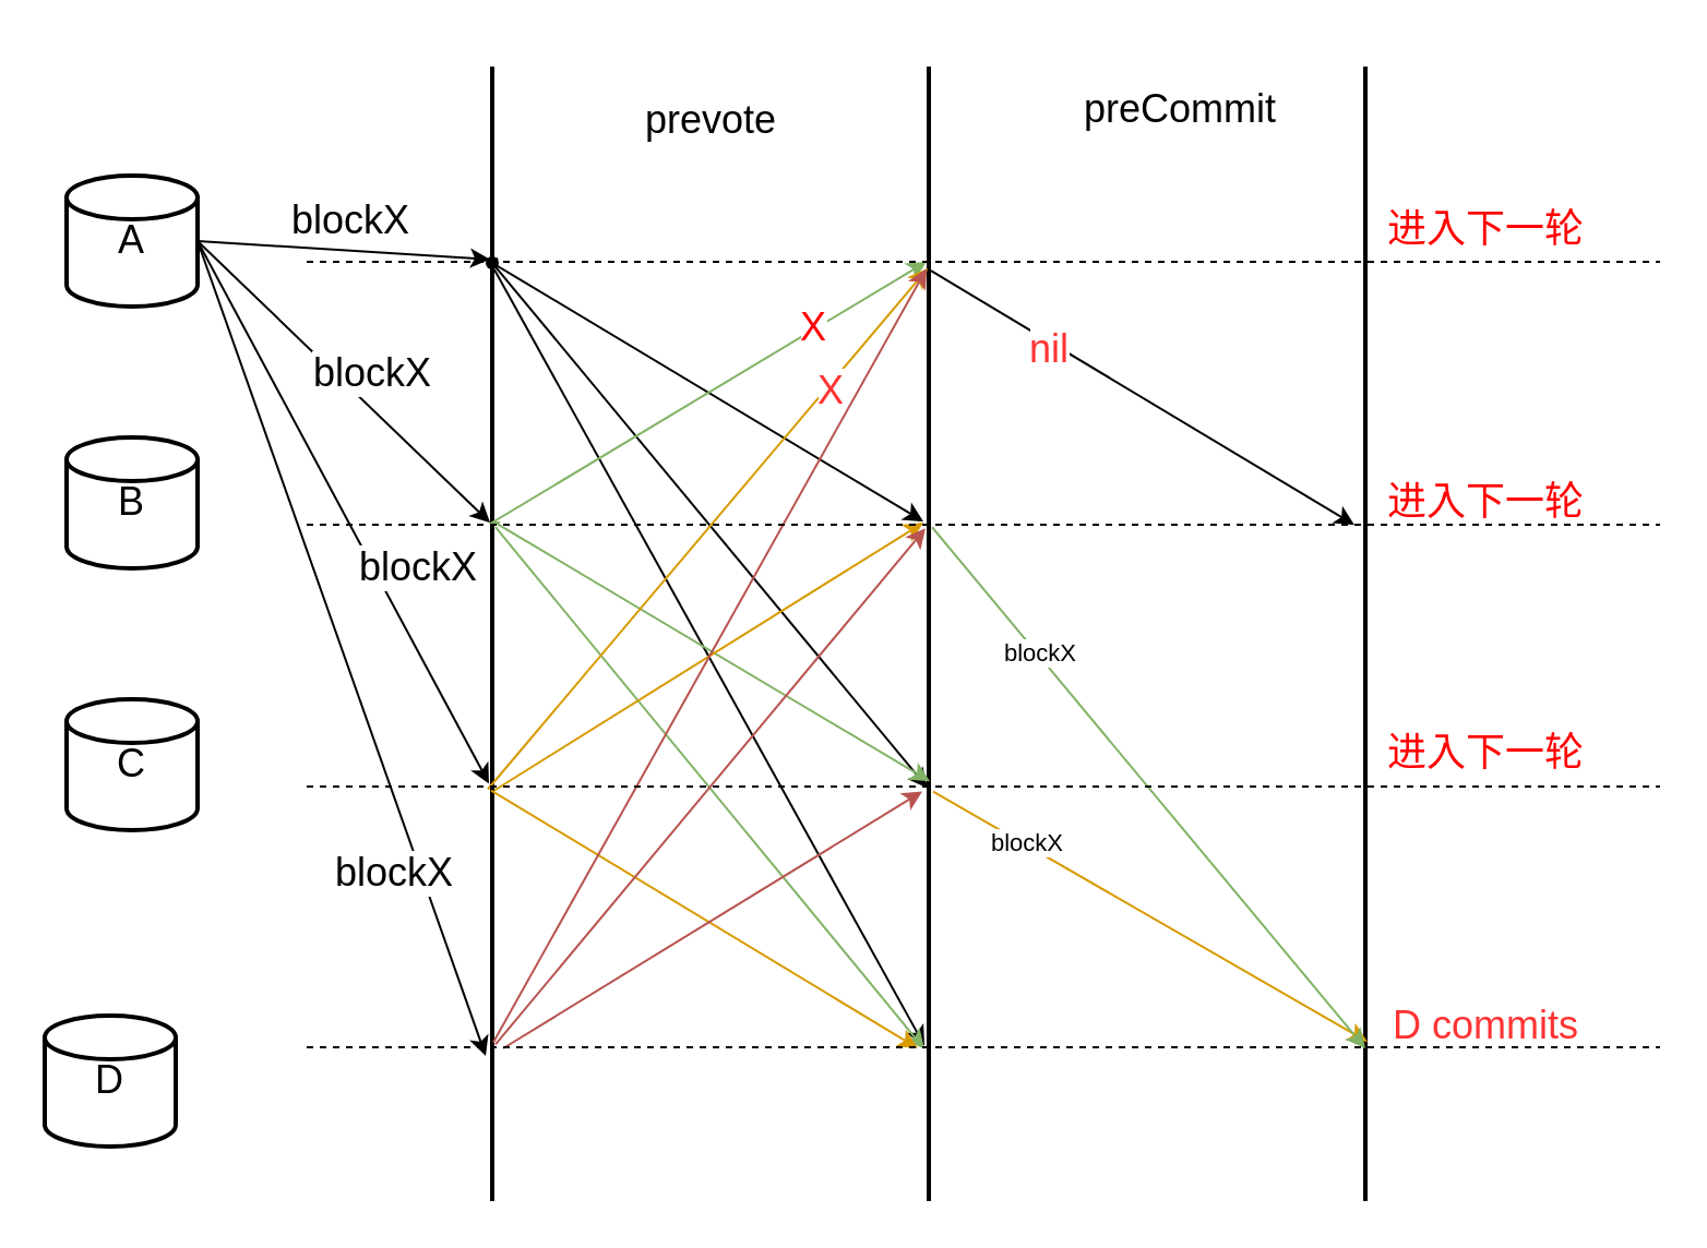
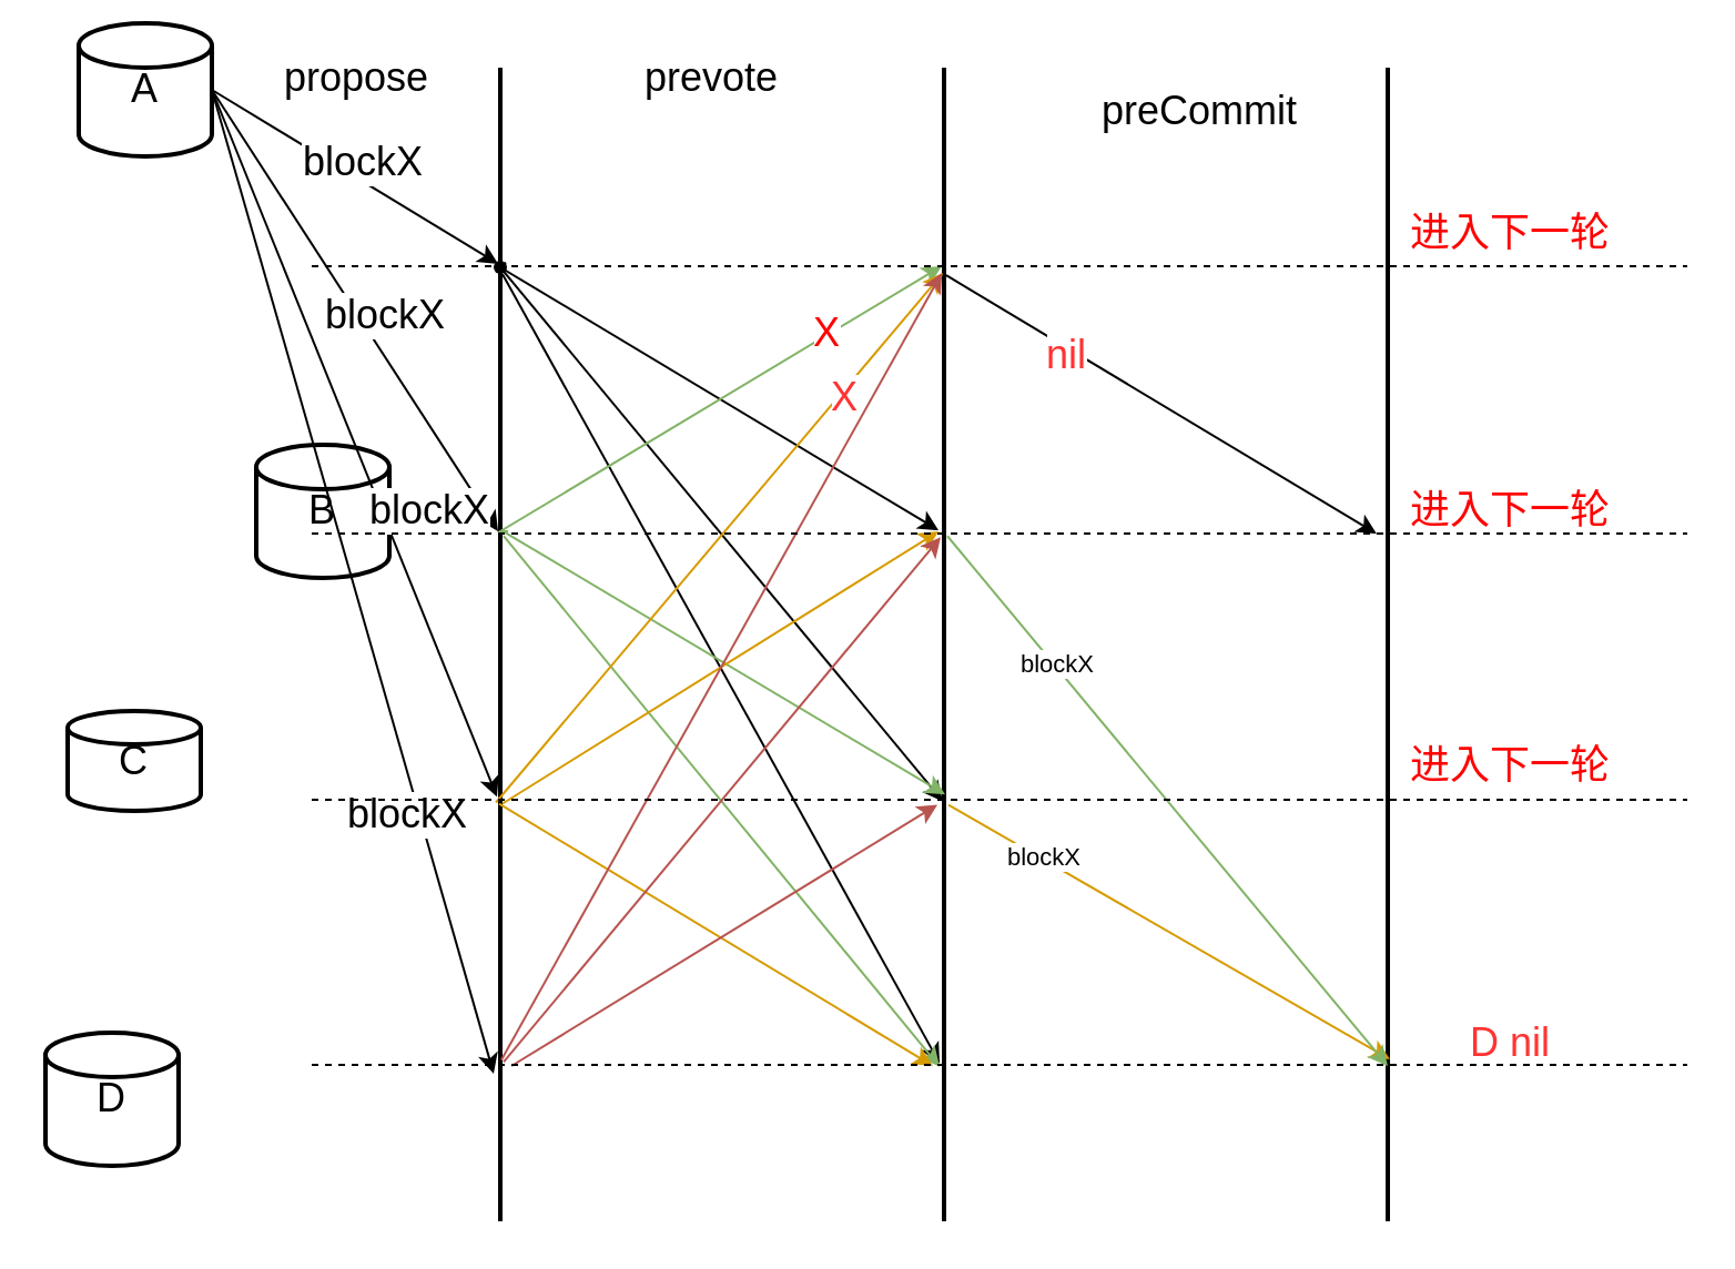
  <mxCell id="0" />
  <mxCell id="1" parent="0" />
- <mxCell id="2" value="&lt;font style=&quot;font-size: 18px&quot;&gt;A&lt;/font&gt;" style="strokeWidth=2;html=1;shape=mxgraph.flowchart.database;whiteSpace=wrap;" parent="1" vertex="1"><mxGeometry x="30" y="80" width="60" height="60" as="geometry" /></mxCell>
- <mxCell id="3" value="&lt;font style=&quot;font-size: 18px&quot;&gt;B&lt;/font&gt;" style="strokeWidth=2;html=1;shape=mxgraph.flowchart.database;whiteSpace=wrap;" parent="1" vertex="1"><mxGeometry x="30" y="200" width="60" height="60" as="geometry" /></mxCell>
- <mxCell id="4" value="&lt;font style=&quot;font-size: 18px&quot;&gt;C&lt;/font&gt;" style="strokeWidth=2;html=1;shape=mxgraph.flowchart.database;whiteSpace=wrap;" parent="1" vertex="1"><mxGeometry x="30" y="320" width="60" height="60" as="geometry" /></mxCell>
+ <mxCell id="2" value="&lt;font style=&quot;font-size: 18px&quot;&gt;A&lt;/font&gt;" style="strokeWidth=2;html=1;shape=mxgraph.flowchart.database;whiteSpace=wrap;" parent="1" vertex="1"><mxGeometry x="35" y="10" width="60" height="60" as="geometry" /></mxCell>
+ <mxCell id="3" value="&lt;font style=&quot;font-size: 18px&quot;&gt;B&lt;/font&gt;" style="strokeWidth=2;html=1;shape=mxgraph.flowchart.database;whiteSpace=wrap;" parent="1" vertex="1"><mxGeometry x="115" y="200" width="60" height="60" as="geometry" /></mxCell>
+ <mxCell id="4" value="&lt;font style=&quot;font-size: 18px&quot;&gt;C&lt;/font&gt;" style="strokeWidth=2;html=1;shape=mxgraph.flowchart.database;whiteSpace=wrap;" parent="1" vertex="1"><mxGeometry x="30" y="320" width="60" height="45" as="geometry" /></mxCell>
  <mxCell id="5" value="&lt;font style=&quot;font-size: 18px&quot;&gt;D&lt;/font&gt;" style="strokeWidth=2;html=1;shape=mxgraph.flowchart.database;whiteSpace=wrap;" parent="1" vertex="1"><mxGeometry x="20" y="465" width="60" height="60" as="geometry" /></mxCell>
+ <mxCell id="6" value="propose" style="text;html=1;align=center;verticalAlign=middle;resizable=0;points=[];autosize=1;strokeColor=none;fillColor=none;fontSize=18;fontColor=#000000;" parent="1" vertex="1"><mxGeometry x="120" y="20" width="80" height="30" as="geometry" /></mxCell>
  <mxCell id="7" value="" style="endArrow=classic;html=1;rounded=0;fontSize=18;fontColor=#000000;exitX=1;exitY=0.5;exitDx=0;exitDy=0;exitPerimeter=0;entryX=0.17;entryY=0.6;entryDx=0;entryDy=0;entryPerimeter=0;" parent="1" source="2" target="13" edge="1"><mxGeometry width="50" height="50" relative="1" as="geometry"><mxPoint x="310" y="370" as="sourcePoint" /><mxPoint x="232" y="120.48" as="targetPoint" /></mxGeometry></mxCell>
  <mxCell id="8" value="blockX" style="edgeLabel;html=1;align=center;verticalAlign=middle;resizable=0;points=[];fontSize=18;fontColor=#000000;" parent="7" vertex="1" connectable="0"><mxGeometry x="0.21" y="1" relative="1" as="geometry"><mxPoint x="-11" y="-14" as="offset" /></mxGeometry></mxCell>
  <mxCell id="9" value="" style="endArrow=classic;html=1;rounded=0;fontSize=18;fontColor=#000000;entryX=0.402;entryY=0.6;entryDx=0;entryDy=0;entryPerimeter=0;exitX=1;exitY=0.5;exitDx=0;exitDy=0;exitPerimeter=0;" parent="1" source="2" target="13" edge="1"><mxGeometry width="50" height="50" relative="1" as="geometry"><mxPoint x="110" y="230" as="sourcePoint" /><mxPoint x="160" y="180" as="targetPoint" /></mxGeometry></mxCell>
  <mxCell id="10" value="blockX" style="edgeLabel;html=1;align=center;verticalAlign=middle;resizable=0;points=[];fontSize=18;fontColor=#000000;" parent="9" vertex="1" connectable="0"><mxGeometry x="0.152" y="3" relative="1" as="geometry"><mxPoint y="-12" as="offset" /></mxGeometry></mxCell>
  <mxCell id="11" value="" style="endArrow=classic;html=1;rounded=0;fontSize=18;fontColor=#000000;exitX=1;exitY=0.5;exitDx=0;exitDy=0;exitPerimeter=0;entryX=0.632;entryY=0.65;entryDx=0;entryDy=0;entryPerimeter=0;" parent="1" source="2" target="13" edge="1"><mxGeometry width="50" height="50" relative="1" as="geometry"><mxPoint x="120" y="240" as="sourcePoint" /><mxPoint x="170" y="190" as="targetPoint" /></mxGeometry></mxCell>
  <mxCell id="12" value="blockX" style="edgeLabel;html=1;align=center;verticalAlign=middle;resizable=0;points=[];fontSize=18;fontColor=#000000;" parent="11" vertex="1" connectable="0"><mxGeometry x="0.152" relative="1" as="geometry"><mxPoint x="23" y="6" as="offset" /></mxGeometry></mxCell>
  <mxCell id="13" value="" style="line;strokeWidth=2;direction=south;html=1;fontSize=18;fontColor=#000000;" parent="1" vertex="1"><mxGeometry x="220" y="30" width="10" height="520" as="geometry" /></mxCell>
  <mxCell id="14" value="" style="endArrow=classic;html=1;rounded=0;fontSize=18;fontColor=#000000;exitX=1;exitY=0.5;exitDx=0;exitDy=0;exitPerimeter=0;entryX=0.872;entryY=0.8;entryDx=0;entryDy=0;entryPerimeter=0;" parent="1" source="2" target="13" edge="1"><mxGeometry width="50" height="50" relative="1" as="geometry"><mxPoint x="100" y="120" as="sourcePoint" /><mxPoint x="243.5" y="368.64" as="targetPoint" /></mxGeometry></mxCell>
  <mxCell id="15" value="blockX" style="edgeLabel;html=1;align=center;verticalAlign=middle;resizable=0;points=[];fontSize=18;fontColor=#000000;" parent="14" vertex="1" connectable="0"><mxGeometry x="0.06" relative="1" as="geometry"><mxPoint x="20" y="92" as="offset" /></mxGeometry></mxCell>
  <mxCell id="16" value="" style="line;strokeWidth=2;direction=south;html=1;fontSize=18;fontColor=#000000;" parent="1" vertex="1"><mxGeometry x="420" y="30" width="10" height="520" as="geometry" /></mxCell>
  <mxCell id="17" value="" style="endArrow=classic;html=1;rounded=0;fontSize=18;fontColor=#000000;exitDx=0;exitDy=0;exitPerimeter=0;entryX=0.401;entryY=0.75;entryDx=0;entryDy=0;entryPerimeter=0;startArrow=none;" parent="1" source="18" target="16" edge="1"><mxGeometry width="50" height="50" relative="1" as="geometry"><mxPoint x="300" y="160" as="sourcePoint" /><mxPoint x="350" y="110" as="targetPoint" /></mxGeometry></mxCell>
  <mxCell id="18" value="" style="shape=waypoint;sketch=0;fillStyle=solid;size=6;pointerEvents=1;points=[];fillColor=none;resizable=0;rotatable=0;perimeter=centerPerimeter;snapToPoint=1;fontSize=18;fontColor=#000000;" parent="1" vertex="1"><mxGeometry x="205" y="100" width="40" height="40" as="geometry" /></mxCell>
  <mxCell id="19" value="" style="endArrow=none;html=1;rounded=0;fontSize=18;fontColor=#000000;exitX=0.169;exitY=0.25;exitDx=0;exitDy=0;exitPerimeter=0;entryDx=0;entryDy=0;entryPerimeter=0;" parent="1" source="13" target="18" edge="1"><mxGeometry width="50" height="50" relative="1" as="geometry"><mxPoint x="227.5" y="117.88" as="sourcePoint" /><mxPoint x="422.5" y="238.52" as="targetPoint" /></mxGeometry></mxCell>
  <mxCell id="20" value="" style="endArrow=classic;html=1;rounded=0;fontSize=18;fontColor=#000000;exitDx=0;exitDy=0;exitPerimeter=0;entryX=0.636;entryY=0.55;entryDx=0;entryDy=0;entryPerimeter=0;startArrow=none;exitX=0.588;exitY=0.563;" parent="1" source="18" target="16" edge="1"><mxGeometry width="50" height="50" relative="1" as="geometry"><mxPoint x="245" y="140" as="sourcePoint" /><mxPoint x="442.5" y="258.52" as="targetPoint" /></mxGeometry></mxCell>
  <mxCell id="21" value="" style="endArrow=classic;html=1;rounded=0;fontSize=18;fontColor=#000000;entryX=0.863;entryY=0.7;entryDx=0;entryDy=0;entryPerimeter=0;startArrow=none;exitX=0.179;exitY=0.4;exitDx=0;exitDy=0;exitPerimeter=0;" parent="1" source="13" target="16" edge="1"><mxGeometry width="50" height="50" relative="1" as="geometry"><mxPoint x="240" y="200" as="sourcePoint" /><mxPoint x="462.5" y="348.52" as="targetPoint" /></mxGeometry></mxCell>
  <mxCell id="22" value="" style="endArrow=classic;html=1;rounded=0;fontSize=18;fontColor=#000000;fillColor=#d5e8d4;strokeColor=#82b366;exitX=0.402;exitY=0.15;exitDx=0;exitDy=0;exitPerimeter=0;entryX=0.172;entryY=0.6;entryDx=0;entryDy=0;entryPerimeter=0;" parent="1" source="13" target="16" edge="1"><mxGeometry width="50" height="50" relative="1" as="geometry"><mxPoint x="230" y="370" as="sourcePoint" /><mxPoint x="280" y="320" as="targetPoint" /><Array as="points"><mxPoint x="225" y="239" /></Array></mxGeometry></mxCell>
  <mxCell id="23" value="&lt;font color=&quot;#ff0000&quot;&gt;X&lt;/font&gt;" style="edgeLabel;html=1;align=center;verticalAlign=middle;resizable=0;points=[];fontSize=18;fontColor=#000000;" parent="22" vertex="1" connectable="0"><mxGeometry x="0.481" y="1" relative="1" as="geometry"><mxPoint as="offset" /></mxGeometry></mxCell>
  <mxCell id="24" value="" style="endArrow=classic;html=1;rounded=0;fontSize=18;fontColor=#000000;fillColor=#d5e8d4;strokeColor=#82b366;entryX=0.63;entryY=0.45;entryDx=0;entryDy=0;entryPerimeter=0;exitX=0.401;exitY=0.45;exitDx=0;exitDy=0;exitPerimeter=0;" parent="1" source="13" target="16" edge="1"><mxGeometry width="50" height="50" relative="1" as="geometry"><mxPoint x="230" y="240" as="sourcePoint" /><mxPoint x="420" y="360" as="targetPoint" /><Array as="points" /></mxGeometry></mxCell>
  <mxCell id="25" value="" style="endArrow=classic;html=1;rounded=0;fontSize=18;fontColor=#000000;fillColor=#d5e8d4;strokeColor=#82b366;entryX=0.866;entryY=0.7;entryDx=0;entryDy=0;entryPerimeter=0;exitX=0.406;exitY=0.35;exitDx=0;exitDy=0;exitPerimeter=0;" parent="1" source="13" target="16" edge="1"><mxGeometry width="50" height="50" relative="1" as="geometry"><mxPoint x="230" y="240" as="sourcePoint" /><mxPoint x="435.5" y="367.6" as="targetPoint" /><Array as="points" /></mxGeometry></mxCell>
  <mxCell id="26" value="" style="endArrow=classic;html=1;rounded=0;fontSize=18;fontColor=#000000;fillColor=#ffe6cc;strokeColor=#d79b00;exitX=0.637;exitY=0.7;exitDx=0;exitDy=0;exitPerimeter=0;entryX=0.178;entryY=0.55;entryDx=0;entryDy=0;entryPerimeter=0;" parent="1" source="13" target="16" edge="1"><mxGeometry width="50" height="50" relative="1" as="geometry"><mxPoint x="230" y="360" as="sourcePoint" /><mxPoint x="320" y="390" as="targetPoint" /></mxGeometry></mxCell>
  <mxCell id="27" value="X" style="edgeLabel;html=1;align=center;verticalAlign=middle;resizable=0;points=[];fontSize=18;fontColor=#FF3333;" vertex="1" connectable="0" parent="26"><mxGeometry x="0.545" y="-2" relative="1" as="geometry"><mxPoint as="offset" /></mxGeometry></mxCell>
  <mxCell id="28" value="" style="endArrow=classic;html=1;rounded=0;fontSize=18;fontColor=#000000;fillColor=#ffe6cc;strokeColor=#d79b00;exitX=0.638;exitY=0.4;exitDx=0;exitDy=0;exitPerimeter=0;entryX=0.402;entryY=0.75;entryDx=0;entryDy=0;entryPerimeter=0;" parent="1" source="13" target="16" edge="1"><mxGeometry width="50" height="50" relative="1" as="geometry"><mxPoint x="233" y="371.24" as="sourcePoint" /><mxPoint x="434.5" y="132.56" as="targetPoint" /></mxGeometry></mxCell>
  <mxCell id="29" value="" style="endArrow=classic;html=1;rounded=0;fontSize=18;fontColor=#000000;fillColor=#ffe6cc;strokeColor=#d79b00;exitX=0.638;exitY=0.55;exitDx=0;exitDy=0;exitPerimeter=0;" parent="1" source="13" edge="1"><mxGeometry width="50" height="50" relative="1" as="geometry"><mxPoint x="236" y="371.76" as="sourcePoint" /><mxPoint x="420" y="480" as="targetPoint" /></mxGeometry></mxCell>
  <mxCell id="30" value="" style="endArrow=classic;html=1;rounded=0;fontSize=18;fontColor=#000000;fillColor=#f8cecc;strokeColor=#b85450;entryX=0.178;entryY=0.6;entryDx=0;entryDy=0;entryPerimeter=0;exitX=0.86;exitY=0.45;exitDx=0;exitDy=0;exitPerimeter=0;" parent="1" source="13" target="16" edge="1"><mxGeometry width="50" height="50" relative="1" as="geometry"><mxPoint x="240" y="470" as="sourcePoint" /><mxPoint x="290" y="420" as="targetPoint" /></mxGeometry></mxCell>
  <mxCell id="31" value="" style="endArrow=classic;html=1;rounded=0;fontSize=18;fontColor=#000000;fillColor=#f8cecc;strokeColor=#b85450;entryX=0.407;entryY=0.65;entryDx=0;entryDy=0;entryPerimeter=0;exitX=0.862;exitY=0.35;exitDx=0;exitDy=0;exitPerimeter=0;" parent="1" source="13" target="16" edge="1"><mxGeometry width="50" height="50" relative="1" as="geometry"><mxPoint x="235.5" y="487.2" as="sourcePoint" /><mxPoint x="434" y="132.56" as="targetPoint" /></mxGeometry></mxCell>
  <mxCell id="32" value="" style="endArrow=classic;html=1;rounded=0;fontSize=18;fontColor=#000000;fillColor=#f8cecc;strokeColor=#b85450;entryX=0.639;entryY=0.8;entryDx=0;entryDy=0;entryPerimeter=0;" parent="1" target="16" edge="1"><mxGeometry width="50" height="50" relative="1" as="geometry"><mxPoint x="230" y="480" as="sourcePoint" /><mxPoint x="433.5" y="251.64" as="targetPoint" /></mxGeometry></mxCell>
  <mxCell id="33" value="" style="line;strokeWidth=2;direction=south;html=1;fontSize=18;fontColor=#FF0000;" parent="1" vertex="1"><mxGeometry x="620" y="30" width="10" height="520" as="geometry" /></mxCell>
  <mxCell id="34" value="&lt;font color=&quot;#000000&quot;&gt;preCommit&lt;/font&gt;" style="text;html=1;align=center;verticalAlign=middle;resizable=0;points=[];autosize=1;strokeColor=none;fillColor=none;fontSize=18;fontColor=#FF0000;" parent="1" vertex="1"><mxGeometry x="490" y="35" width="100" height="30" as="geometry" /></mxCell>
  <mxCell id="35" value="" style="endArrow=classic;html=1;rounded=0;fontSize=18;fontColor=#000000;fillColor=#ffe6cc;strokeColor=#d79b00;exitX=0.639;exitY=0.3;exitDx=0;exitDy=0;exitPerimeter=0;entryX=-0.04;entryY=0.733;entryDx=0;entryDy=0;entryPerimeter=0;" parent="1" source="16" target="39" edge="1"><mxGeometry width="50" height="50" relative="1" as="geometry"><mxPoint x="430" y="390.04" as="sourcePoint" /><mxPoint x="622" y="270" as="targetPoint" /></mxGeometry></mxCell>
  <mxCell id="36" value="blockX" style="edgeLabel;html=1;align=center;verticalAlign=middle;resizable=0;points=[];" parent="35" vertex="1" connectable="0"><mxGeometry x="-0.584" y="1" relative="1" as="geometry"><mxPoint as="offset" /></mxGeometry></mxCell>
  <mxCell id="37" value="" style="endArrow=classic;html=1;rounded=0;fontSize=18;fontColor=#000000;fillColor=#d5e8d4;strokeColor=#82b366;exitX=0.406;exitY=0.35;exitDx=0;exitDy=0;exitPerimeter=0;" parent="1" source="16" edge="1"><mxGeometry width="50" height="50" relative="1" as="geometry"><mxPoint x="438" y="248.52" as="sourcePoint" /><mxPoint x="625" y="480" as="targetPoint" /><Array as="points" /></mxGeometry></mxCell>
  <mxCell id="38" value="blockX" style="edgeLabel;html=1;align=center;verticalAlign=middle;resizable=0;points=[];" parent="37" vertex="1" connectable="0"><mxGeometry x="-0.519" y="1" relative="1" as="geometry"><mxPoint as="offset" /></mxGeometry></mxCell>
- <mxCell id="39" value="&lt;font color=&quot;#ff3333&quot;&gt;D commits&lt;/font&gt;" style="text;html=1;align=center;verticalAlign=middle;resizable=0;points=[];autosize=1;strokeColor=none;fillColor=none;fontSize=18;fontColor=#000000;" parent="1" vertex="1"><mxGeometry x="630" y="455" width="100" height="30" as="geometry" /></mxCell>
+ <mxCell id="39" value="&lt;font color=&quot;#ff3333&quot;&gt;D nil&lt;/font&gt;" style="text;html=1;align=center;verticalAlign=middle;resizable=0;points=[];autosize=1;strokeColor=none;fillColor=none;fontSize=18;fontColor=#000000;" parent="1" vertex="1"><mxGeometry x="630" y="455" width="100" height="30" as="geometry" /></mxCell>
  <mxCell id="40" value="" style="endArrow=none;dashed=1;html=1;rounded=0;fontSize=18;fontColor=#FF3333;" parent="1" edge="1"><mxGeometry width="50" height="50" relative="1" as="geometry"><mxPoint x="140" y="119.5" as="sourcePoint" /><mxPoint x="760" y="119.5" as="targetPoint" /></mxGeometry></mxCell>
  <mxCell id="41" value="" style="endArrow=none;dashed=1;html=1;rounded=0;fontSize=18;fontColor=#FF3333;" parent="1" edge="1"><mxGeometry width="50" height="50" relative="1" as="geometry"><mxPoint x="140" y="240" as="sourcePoint" /><mxPoint x="760" y="240" as="targetPoint" /></mxGeometry></mxCell>
  <mxCell id="42" value="" style="endArrow=none;dashed=1;html=1;rounded=0;fontSize=18;fontColor=#FF3333;" parent="1" edge="1"><mxGeometry width="50" height="50" relative="1" as="geometry"><mxPoint x="140" y="360" as="sourcePoint" /><mxPoint x="760" y="360" as="targetPoint" /></mxGeometry></mxCell>
  <mxCell id="43" value="" style="endArrow=none;dashed=1;html=1;rounded=0;fontSize=18;fontColor=#FF3333;" parent="1" edge="1"><mxGeometry width="50" height="50" relative="1" as="geometry"><mxPoint x="140" y="479.5" as="sourcePoint" /><mxPoint x="760" y="479.5" as="targetPoint" /></mxGeometry></mxCell>
  <mxCell id="44" value="" style="endArrow=classic;html=1;rounded=0;fontSize=18;fontColor=#000000;exitDx=0;exitDy=0;exitPerimeter=0;entryX=0.404;entryY=1;entryDx=0;entryDy=0;entryPerimeter=0;startArrow=none;exitX=0.18;exitY=0.4;" parent="1" source="16" target="33" edge="1"><mxGeometry width="50" height="50" relative="1" as="geometry"><mxPoint x="235" y="130" as="sourcePoint" /><mxPoint x="432.5" y="248.52" as="targetPoint" /></mxGeometry></mxCell>
  <mxCell id="45" value="nil" style="edgeLabel;html=1;align=center;verticalAlign=middle;resizable=0;points=[];fontSize=18;fontColor=#FF3333;" parent="44" vertex="1" connectable="0"><mxGeometry x="-0.437" y="-3" relative="1" as="geometry"><mxPoint as="offset" /></mxGeometry></mxCell>
  <mxCell id="46" value="&lt;font color=&quot;#ff0000&quot;&gt;进入下一轮&lt;/font&gt;" style="text;html=1;align=center;verticalAlign=middle;resizable=0;points=[];autosize=1;strokeColor=none;fillColor=none;fontSize=18;fontColor=#000000;" parent="1" vertex="1"><mxGeometry x="625" y="330" width="110" height="30" as="geometry" /></mxCell>
  <mxCell id="47" value="&lt;font color=&quot;#ff0000&quot;&gt;进入下一轮&lt;/font&gt;" style="text;html=1;align=center;verticalAlign=middle;resizable=0;points=[];autosize=1;strokeColor=none;fillColor=none;fontSize=18;fontColor=#000000;" parent="1" vertex="1"><mxGeometry x="625" y="90" width="110" height="30" as="geometry" /></mxCell>
  <mxCell id="48" value="&lt;font color=&quot;#ff0000&quot;&gt;进入下一轮&lt;/font&gt;" style="text;html=1;align=center;verticalAlign=middle;resizable=0;points=[];autosize=1;strokeColor=none;fillColor=none;fontSize=18;fontColor=#000000;" parent="1" vertex="1"><mxGeometry x="625" y="215" width="110" height="30" as="geometry" /></mxCell>
- <mxCell id="49" value="&lt;font color=&quot;#000000&quot;&gt;prevote&lt;/font&gt;" style="text;html=1;align=center;verticalAlign=middle;resizable=0;points=[];autosize=1;strokeColor=none;fillColor=none;fontSize=18;fontColor=#FF3333;" vertex="1" parent="1"><mxGeometry x="285" y="40" width="80" height="30" as="geometry" /></mxCell>
+ <mxCell id="49" value="&lt;font color=&quot;#000000&quot;&gt;prevote&lt;/font&gt;" style="text;html=1;align=center;verticalAlign=middle;resizable=0;points=[];autosize=1;strokeColor=none;fillColor=none;fontSize=18;fontColor=#FF3333;" vertex="1" parent="1"><mxGeometry x="280" y="20" width="80" height="30" as="geometry" /></mxCell>
